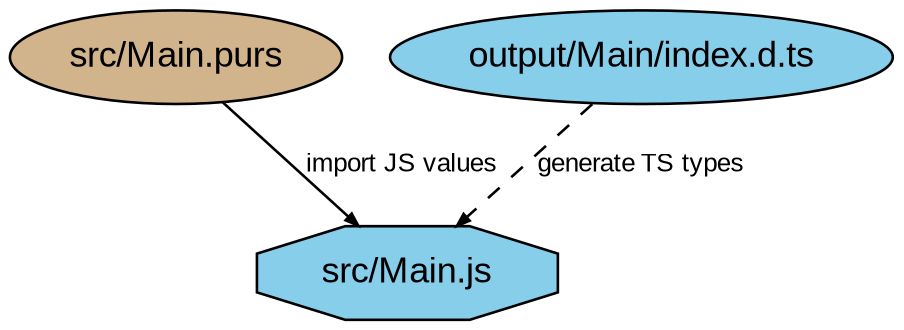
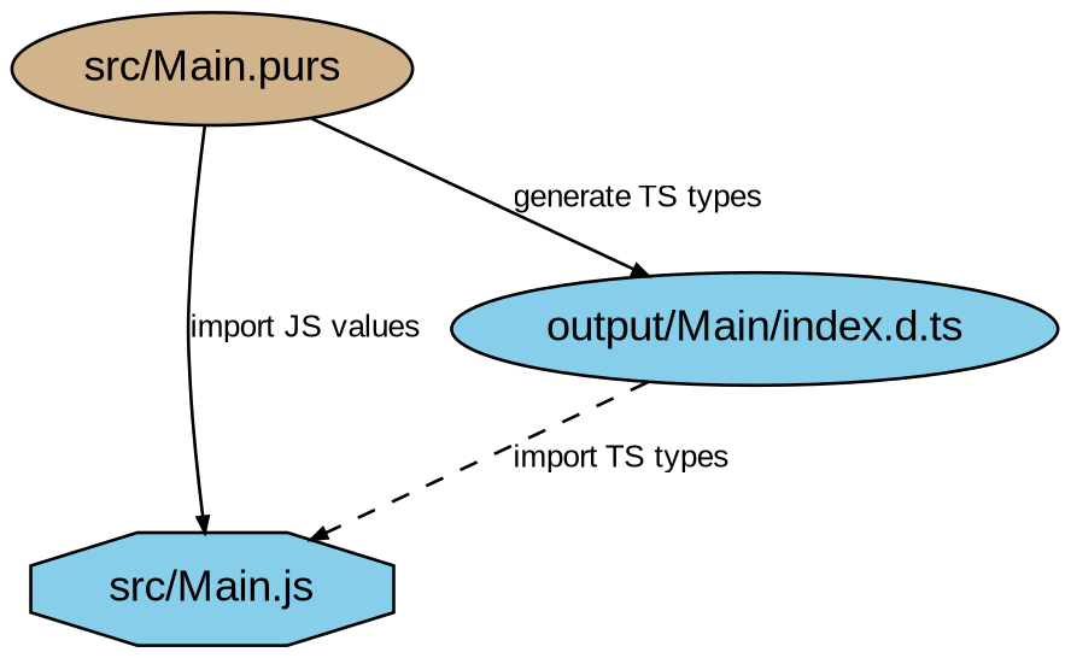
  digraph {
    node [fillcolor=skyblue fontname=Arial shape=ellipse style=filled]
    edge [arrowsize=0.5 fontname=Arial fontsize=10 style=solid]
    "src/Main.js" [shape=octagon]
    "src/Main.purs" [fillcolor=tan]
    "output/Main/index.d.ts"
    "src/Main.purs" -> "src/Main.js" [label="import JS values"]
-   "output/Main/index.d.ts" -> "src/Main.js" [label="generate TS types" style=dashed]
+   "src/Main.purs" -> "output/Main/index.d.ts" [label="generate TS types"]
+   "output/Main/index.d.ts" -> "src/Main.js" [label="import TS types" style=dashed]
  }
